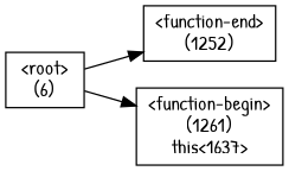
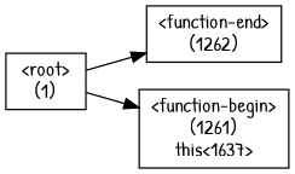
  digraph {
    fontname="Patrick Hand"
    rankdir=LR
    node [fontname="Patrick Hand" shape=box]
    edge [fontname="Patrick Hand"]
-   n1 [label="<function-end>\n(1252)"]
+   n1 [label="<function-end>\n(1262)"]
    n2 [label="<function-begin>\n(1261)\nthis<1637>"]
-   n3 [label="<root>\n(6)"]
+   n3 [label="<root>\n(1)"]
    n3 -> n1
    n3 -> n2
  }
